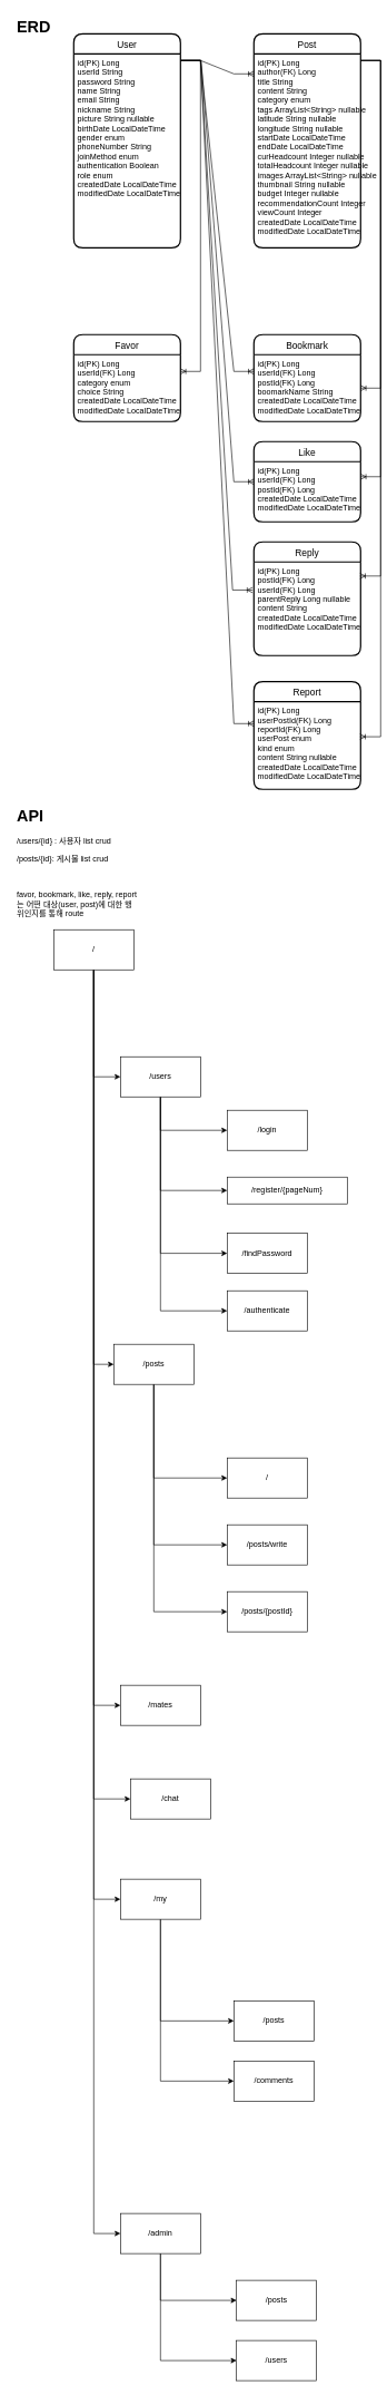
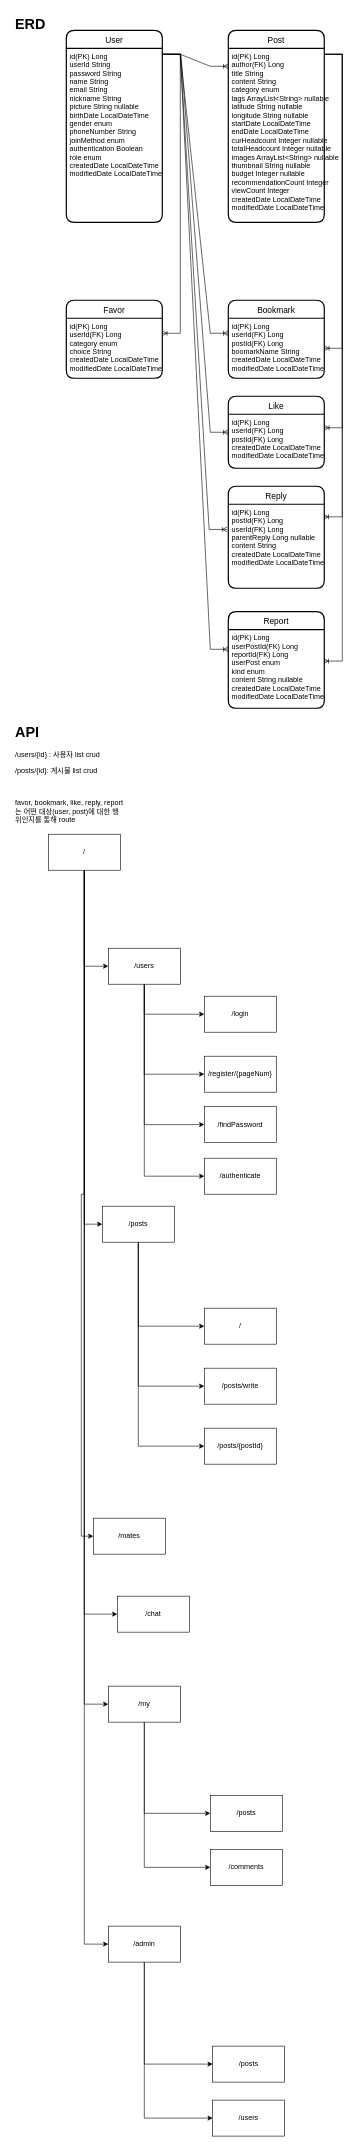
  <mxCell id="0" />
  <mxCell id="1" parent="0" />
  <mxCell id="2" value="User" style="swimlane;childLayout=stackLayout;horizontal=1;startSize=30;horizontalStack=0;rounded=1;fontSize=14;fontStyle=0;strokeWidth=2;resizeParent=0;resizeLast=1;shadow=0;dashed=0;align=center;" parent="1" vertex="1"><mxGeometry x="110" y="50" width="160" height="320" as="geometry" /></mxCell>
  <mxCell id="3" value="id(PK) Long&#10;userId String&#10;password String&#10;name String&#10;email String&#10;nickname String&#10;picture String nullable&#10;birthDate LocalDateTime&#10;gender enum&#10;phoneNumber String&#10;joinMethod enum&#10;authentication Boolean&#10;role enum&#10;createdDate LocalDateTime&#10;modifiedDate LocalDateTime" style="align=left;strokeColor=none;fillColor=none;spacingLeft=4;fontSize=12;verticalAlign=top;resizable=0;rotatable=0;part=1;" parent="2" vertex="1"><mxGeometry y="30" width="160" height="290" as="geometry" /></mxCell>
  <mxCell id="4" value="Post" style="swimlane;childLayout=stackLayout;horizontal=1;startSize=30;horizontalStack=0;rounded=1;fontSize=14;fontStyle=0;strokeWidth=2;resizeParent=0;resizeLast=1;shadow=0;dashed=0;align=center;" parent="1" vertex="1"><mxGeometry x="380" y="50" width="160" height="320" as="geometry" /></mxCell>
  <mxCell id="5" value="id(PK) Long&#10;author(FK) Long&#10;title String&#10;content String&#10;category enum&#10;tags ArrayList&lt;String&gt; nullable&#10;latitude String nullable&#10;longitude String nullable&#10;startDate LocalDateTime&#10;endDate LocalDateTime&#10;curHeadcount Integer nullable&#10;totalHeadcount Integer nullable&#10;images ArrayList&lt;String&gt; nullable&#10;thumbnail String nullable&#10;budget Integer nullable&#10;recommendationCount Integer&#10;viewCount Integer&#10;createdDate LocalDateTime&#10;modifiedDate LocalDateTime" style="align=left;strokeColor=none;fillColor=none;spacingLeft=4;fontSize=12;verticalAlign=top;resizable=0;rotatable=0;part=1;" parent="4" vertex="1"><mxGeometry y="30" width="160" height="290" as="geometry" /></mxCell>
  <mxCell id="6" value="" style="edgeStyle=entityRelationEdgeStyle;fontSize=12;html=1;endArrow=ERoneToMany;rounded=0;" parent="1" edge="1"><mxGeometry width="100" height="100" relative="1" as="geometry"><mxPoint x="270" y="90" as="sourcePoint" /><mxPoint x="380" y="110" as="targetPoint" /></mxGeometry></mxCell>
  <mxCell id="7" value="Bookmark" style="swimlane;childLayout=stackLayout;horizontal=1;startSize=30;horizontalStack=0;rounded=1;fontSize=14;fontStyle=0;strokeWidth=2;resizeParent=0;resizeLast=1;shadow=0;dashed=0;align=center;" parent="1" vertex="1"><mxGeometry x="380" y="500" width="160" height="130" as="geometry" /></mxCell>
  <mxCell id="8" value="id(PK) Long&#10;userId(FK) Long&#10;postId(FK) Long&#10;boomarkName String&#10;createdDate LocalDateTime&#10;modifiedDate LocalDateTime" style="align=left;strokeColor=none;fillColor=none;spacingLeft=4;fontSize=12;verticalAlign=top;resizable=0;rotatable=0;part=1;" parent="7" vertex="1"><mxGeometry y="30" width="160" height="100" as="geometry" /></mxCell>
  <mxCell id="9" value="Report" style="swimlane;childLayout=stackLayout;horizontal=1;startSize=30;horizontalStack=0;rounded=1;fontSize=14;fontStyle=0;strokeWidth=2;resizeParent=0;resizeLast=1;shadow=0;dashed=0;align=center;" parent="1" vertex="1"><mxGeometry x="380" y="1019" width="160" height="161" as="geometry" /></mxCell>
  <mxCell id="10" value="id(PK) Long&#10;userPostId(FK) Long&#10;reportId(FK) Long&#10;userPost enum&#10;kind enum&#10;content String nullable&#10;createdDate LocalDateTime&#10;modifiedDate LocalDateTime" style="align=left;strokeColor=none;fillColor=none;spacingLeft=4;fontSize=12;verticalAlign=top;resizable=0;rotatable=0;part=1;" parent="9" vertex="1"><mxGeometry y="30" width="160" height="131" as="geometry" /></mxCell>
  <mxCell id="11" value="Like" style="swimlane;childLayout=stackLayout;horizontal=1;startSize=30;horizontalStack=0;rounded=1;fontSize=14;fontStyle=0;strokeWidth=2;resizeParent=0;resizeLast=1;shadow=0;dashed=0;align=center;" parent="1" vertex="1"><mxGeometry x="380" y="660" width="160" height="120" as="geometry" /></mxCell>
  <mxCell id="12" value="id(PK) Long&#10;userId(FK) Long&#10;postId(FK) Long&#10;createdDate LocalDateTime&#10;modifiedDate LocalDateTime" style="align=left;strokeColor=none;fillColor=none;spacingLeft=4;fontSize=12;verticalAlign=top;resizable=0;rotatable=0;part=1;" parent="11" vertex="1"><mxGeometry y="30" width="160" height="90" as="geometry" /></mxCell>
  <mxCell id="13" value="" style="edgeStyle=entityRelationEdgeStyle;fontSize=12;html=1;endArrow=ERoneToMany;rounded=0;exitX=1;exitY=0.034;exitDx=0;exitDy=0;exitPerimeter=0;entryX=0;entryY=0.25;entryDx=0;entryDy=0;" parent="1" source="3" target="8" edge="1"><mxGeometry width="100" height="100" relative="1" as="geometry"><mxPoint x="10" y="570" as="sourcePoint" /><mxPoint x="110" y="470" as="targetPoint" /></mxGeometry></mxCell>
  <mxCell id="14" value="" style="edgeStyle=entityRelationEdgeStyle;fontSize=12;html=1;endArrow=ERoneToMany;rounded=0;entryX=1;entryY=0.5;entryDx=0;entryDy=0;" parent="1" target="8" edge="1"><mxGeometry width="100" height="100" relative="1" as="geometry"><mxPoint x="540" y="90" as="sourcePoint" /><mxPoint x="640" y="-10" as="targetPoint" /></mxGeometry></mxCell>
  <mxCell id="15" value="" style="edgeStyle=entityRelationEdgeStyle;fontSize=12;html=1;endArrow=ERoneToMany;rounded=0;entryX=0;entryY=0.5;entryDx=0;entryDy=0;exitX=1.006;exitY=0.034;exitDx=0;exitDy=0;exitPerimeter=0;" parent="1" source="3" target="11" edge="1"><mxGeometry width="100" height="100" relative="1" as="geometry"><mxPoint x="270" y="120" as="sourcePoint" /><mxPoint x="370" y="20" as="targetPoint" /></mxGeometry></mxCell>
  <mxCell id="16" value="" style="edgeStyle=entityRelationEdgeStyle;fontSize=12;html=1;endArrow=ERoneToMany;rounded=0;entryX=1;entryY=0.25;entryDx=0;entryDy=0;" parent="1" target="12" edge="1"><mxGeometry width="100" height="100" relative="1" as="geometry"><mxPoint x="540" y="90" as="sourcePoint" /><mxPoint x="640" y="-20" as="targetPoint" /></mxGeometry></mxCell>
  <mxCell id="17" value="Reply" style="swimlane;childLayout=stackLayout;horizontal=1;startSize=30;horizontalStack=0;rounded=1;fontSize=14;fontStyle=0;strokeWidth=2;resizeParent=0;resizeLast=1;shadow=0;dashed=0;align=center;" parent="1" vertex="1"><mxGeometry x="380" y="810" width="160" height="170" as="geometry" /></mxCell>
  <mxCell id="18" value="id(PK) Long&#10;postId(FK) Long&#10;userId(FK) Long&#10;parentReply Long nullable&#10;content String&#10;createdDate LocalDateTime&#10;modifiedDate LocalDateTime&#10;" style="align=left;strokeColor=none;fillColor=none;spacingLeft=4;fontSize=12;verticalAlign=top;resizable=0;rotatable=0;part=1;" parent="17" vertex="1"><mxGeometry y="30" width="160" height="140" as="geometry" /></mxCell>
  <mxCell id="19" value="" style="edgeStyle=entityRelationEdgeStyle;fontSize=12;html=1;endArrow=ERoneToMany;rounded=0;entryX=0.994;entryY=0.15;entryDx=0;entryDy=0;entryPerimeter=0;" parent="1" target="18" edge="1"><mxGeometry width="100" height="100" relative="1" as="geometry"><mxPoint x="540" y="90" as="sourcePoint" /><mxPoint x="640" y="-10" as="targetPoint" /></mxGeometry></mxCell>
  <mxCell id="20" value="" style="edgeStyle=entityRelationEdgeStyle;fontSize=12;html=1;endArrow=ERoneToMany;rounded=0;entryX=-0.012;entryY=0.3;entryDx=0;entryDy=0;entryPerimeter=0;" parent="1" target="18" edge="1"><mxGeometry width="100" height="100" relative="1" as="geometry"><mxPoint x="270" y="90" as="sourcePoint" /><mxPoint x="370" y="-10" as="targetPoint" /></mxGeometry></mxCell>
  <mxCell id="21" value="Favor" style="swimlane;childLayout=stackLayout;horizontal=1;startSize=30;horizontalStack=0;rounded=1;fontSize=14;fontStyle=0;strokeWidth=2;resizeParent=0;resizeLast=1;shadow=0;dashed=0;align=center;" parent="1" vertex="1"><mxGeometry x="110" y="500" width="160" height="130" as="geometry" /></mxCell>
  <mxCell id="22" value="id(PK) Long&#10;userId(FK) Long&#10;category enum&#10;choice String&#10;createdDate LocalDateTime&#10;modifiedDate LocalDateTime" style="align=left;strokeColor=none;fillColor=none;spacingLeft=4;fontSize=12;verticalAlign=top;resizable=0;rotatable=0;part=1;" parent="21" vertex="1"><mxGeometry y="30" width="160" height="100" as="geometry" /></mxCell>
  <mxCell id="23" value="" style="edgeStyle=entityRelationEdgeStyle;fontSize=12;html=1;endArrow=ERoneToMany;rounded=0;entryX=1;entryY=0.25;entryDx=0;entryDy=0;" parent="1" target="22" edge="1"><mxGeometry width="100" height="100" relative="1" as="geometry"><mxPoint x="270" y="90" as="sourcePoint" /><mxPoint x="370" y="-10" as="targetPoint" /></mxGeometry></mxCell>
  <mxCell id="24" value="" style="edgeStyle=entityRelationEdgeStyle;fontSize=12;html=1;endArrow=ERoneToMany;rounded=0;entryX=0;entryY=0.25;entryDx=0;entryDy=0;" parent="1" target="10" edge="1"><mxGeometry width="100" height="100" relative="1" as="geometry"><mxPoint x="270" y="90" as="sourcePoint" /><mxPoint x="370" y="-10" as="targetPoint" /></mxGeometry></mxCell>
  <mxCell id="25" value="" style="edgeStyle=entityRelationEdgeStyle;fontSize=12;html=1;endArrow=ERoneToMany;rounded=0;entryX=0.994;entryY=0.4;entryDx=0;entryDy=0;entryPerimeter=0;" parent="1" target="10" edge="1"><mxGeometry width="100" height="100" relative="1" as="geometry"><mxPoint x="540" y="90" as="sourcePoint" /><mxPoint x="640" y="-10" as="targetPoint" /></mxGeometry></mxCell>
  <mxCell id="26" value="&lt;h1&gt;API&lt;/h1&gt;&lt;p&gt;/users/{id} : 사용자 list crud&lt;/p&gt;&lt;p&gt;/posts/{id}: 게시물 list crud&lt;/p&gt;&lt;p&gt;&lt;br&gt;&lt;/p&gt;&lt;p&gt;favor, bookmark, like, reply, report는 어떤 대상(user, post)에 대한 행위인지를 통해 route&lt;/p&gt;" style="text;html=1;strokeColor=none;fillColor=none;spacing=5;spacingTop=-20;whiteSpace=wrap;overflow=hidden;rounded=0;" parent="1" vertex="1"><mxGeometry x="20" y="1200" width="190" height="360" as="geometry" /></mxCell>
  <mxCell id="27" value="&lt;h1&gt;ERD&lt;/h1&gt;" style="text;html=1;strokeColor=none;fillColor=none;spacing=5;spacingTop=-20;whiteSpace=wrap;overflow=hidden;rounded=0;" parent="1" vertex="1"><mxGeometry x="20" y="20" width="190" height="120" as="geometry" /></mxCell>
  <mxCell id="28" style="edgeStyle=orthogonalEdgeStyle;rounded=0;orthogonalLoop=1;jettySize=auto;html=1;exitX=0.5;exitY=1;exitDx=0;exitDy=0;entryX=0;entryY=0.5;entryDx=0;entryDy=0;" edge="1" parent="1" source="34" target="39"><mxGeometry relative="1" as="geometry" /></mxCell>
  <mxCell id="29" style="edgeStyle=orthogonalEdgeStyle;rounded=0;orthogonalLoop=1;jettySize=auto;html=1;exitX=0.5;exitY=1;exitDx=0;exitDy=0;entryX=0;entryY=0.5;entryDx=0;entryDy=0;" edge="1" parent="1" source="34" target="42"><mxGeometry relative="1" as="geometry" /></mxCell>
  <mxCell id="30" style="edgeStyle=orthogonalEdgeStyle;rounded=0;orthogonalLoop=1;jettySize=auto;html=1;exitX=0.5;exitY=1;exitDx=0;exitDy=0;entryX=0;entryY=0.5;entryDx=0;entryDy=0;" edge="1" parent="1" source="34" target="43"><mxGeometry relative="1" as="geometry" /></mxCell>
  <mxCell id="31" style="edgeStyle=orthogonalEdgeStyle;rounded=0;orthogonalLoop=1;jettySize=auto;html=1;exitX=0.5;exitY=1;exitDx=0;exitDy=0;entryX=0;entryY=0.5;entryDx=0;entryDy=0;" edge="1" parent="1" source="34" target="46"><mxGeometry relative="1" as="geometry" /></mxCell>
  <mxCell id="32" style="edgeStyle=orthogonalEdgeStyle;rounded=0;orthogonalLoop=1;jettySize=auto;html=1;exitX=0.5;exitY=1;exitDx=0;exitDy=0;entryX=0;entryY=0.5;entryDx=0;entryDy=0;" edge="1" parent="1" source="34" target="51"><mxGeometry relative="1" as="geometry" /></mxCell>
  <mxCell id="33" style="edgeStyle=orthogonalEdgeStyle;rounded=0;orthogonalLoop=1;jettySize=auto;html=1;exitX=0.5;exitY=1;exitDx=0;exitDy=0;entryX=0;entryY=0.5;entryDx=0;entryDy=0;" edge="1" parent="1" source="34" target="58"><mxGeometry relative="1" as="geometry" /></mxCell>
  <mxCell id="34" value="/" style="rounded=0;whiteSpace=wrap;html=1;" vertex="1" parent="1"><mxGeometry x="80" y="1390" width="120" height="60" as="geometry" /></mxCell>
- <mxCell id="35" value="/register/{pageNum}" style="rounded=0;whiteSpace=wrap;html=1;" vertex="1" parent="1"><mxGeometry x="340" y="1760" width="180" height="40" as="geometry" /></mxCell>
+ <mxCell id="35" value="/register/{pageNum}" style="rounded=0;whiteSpace=wrap;html=1;" vertex="1" parent="1"><mxGeometry x="340" y="1760" width="120" height="60" as="geometry" /></mxCell>
  <mxCell id="36" style="edgeStyle=orthogonalEdgeStyle;rounded=0;orthogonalLoop=1;jettySize=auto;html=1;exitX=0.5;exitY=1;exitDx=0;exitDy=0;entryX=0;entryY=0.5;entryDx=0;entryDy=0;" edge="1" parent="1" source="39" target="40"><mxGeometry relative="1" as="geometry" /></mxCell>
  <mxCell id="37" style="edgeStyle=orthogonalEdgeStyle;rounded=0;orthogonalLoop=1;jettySize=auto;html=1;exitX=0.5;exitY=1;exitDx=0;exitDy=0;entryX=0;entryY=0.5;entryDx=0;entryDy=0;" edge="1" parent="1" source="39" target="41"><mxGeometry relative="1" as="geometry" /></mxCell>
  <mxCell id="38" style="edgeStyle=orthogonalEdgeStyle;rounded=0;orthogonalLoop=1;jettySize=auto;html=1;exitX=0.5;exitY=1;exitDx=0;exitDy=0;entryX=0;entryY=0.5;entryDx=0;entryDy=0;" edge="1" parent="1" source="39" target="61"><mxGeometry relative="1" as="geometry" /></mxCell>
  <mxCell id="39" value="/posts" style="rounded=0;whiteSpace=wrap;html=1;" vertex="1" parent="1"><mxGeometry x="170" y="2010" width="120" height="60" as="geometry" /></mxCell>
  <mxCell id="40" value="/posts/write" style="rounded=0;whiteSpace=wrap;html=1;" vertex="1" parent="1"><mxGeometry x="340" y="2280" width="120" height="60" as="geometry" /></mxCell>
  <mxCell id="41" value="/posts/{postId}" style="rounded=0;whiteSpace=wrap;html=1;" vertex="1" parent="1"><mxGeometry x="340" y="2380" width="120" height="60" as="geometry" /></mxCell>
- <mxCell id="42" value="/mates" style="rounded=0;whiteSpace=wrap;html=1;" vertex="1" parent="1"><mxGeometry x="180" y="2520" width="120" height="60" as="geometry" /></mxCell>
+ <mxCell id="42" value="/mates" style="rounded=0;whiteSpace=wrap;html=1;" vertex="1" parent="1"><mxGeometry x="155" y="2530" width="120" height="60" as="geometry" /></mxCell>
  <mxCell id="43" value="/chat" style="rounded=0;whiteSpace=wrap;html=1;" vertex="1" parent="1"><mxGeometry x="195" y="2660" width="120" height="60" as="geometry" /></mxCell>
  <mxCell id="44" style="edgeStyle=orthogonalEdgeStyle;rounded=0;orthogonalLoop=1;jettySize=auto;html=1;exitX=0.5;exitY=1;exitDx=0;exitDy=0;entryX=0;entryY=0.5;entryDx=0;entryDy=0;" edge="1" parent="1" source="46" target="47"><mxGeometry relative="1" as="geometry" /></mxCell>
  <mxCell id="45" style="edgeStyle=orthogonalEdgeStyle;rounded=0;orthogonalLoop=1;jettySize=auto;html=1;exitX=0.5;exitY=1;exitDx=0;exitDy=0;entryX=0;entryY=0.5;entryDx=0;entryDy=0;" edge="1" parent="1" source="46" target="48"><mxGeometry relative="1" as="geometry" /></mxCell>
  <mxCell id="46" value="/my" style="rounded=0;whiteSpace=wrap;html=1;" vertex="1" parent="1"><mxGeometry x="180" y="2810" width="120" height="60" as="geometry" /></mxCell>
  <mxCell id="47" value="/posts" style="rounded=0;whiteSpace=wrap;html=1;" vertex="1" parent="1"><mxGeometry x="350" y="2992" width="120" height="60" as="geometry" /></mxCell>
  <mxCell id="48" value="/comments" style="rounded=0;whiteSpace=wrap;html=1;" vertex="1" parent="1"><mxGeometry x="350" y="3082" width="120" height="60" as="geometry" /></mxCell>
  <mxCell id="49" style="edgeStyle=orthogonalEdgeStyle;rounded=0;orthogonalLoop=1;jettySize=auto;html=1;exitX=0.5;exitY=1;exitDx=0;exitDy=0;entryX=0;entryY=0.5;entryDx=0;entryDy=0;" edge="1" parent="1" source="51" target="52"><mxGeometry relative="1" as="geometry" /></mxCell>
  <mxCell id="50" style="edgeStyle=orthogonalEdgeStyle;rounded=0;orthogonalLoop=1;jettySize=auto;html=1;exitX=0.5;exitY=1;exitDx=0;exitDy=0;entryX=0;entryY=0.5;entryDx=0;entryDy=0;" edge="1" parent="1" source="51" target="53"><mxGeometry relative="1" as="geometry"><mxPoint x="350" y="3500" as="targetPoint" /></mxGeometry></mxCell>
- <mxCell id="51" value="/admin" style="rounded=0;whiteSpace=wrap;html=1;" vertex="1" parent="1"><mxGeometry x="180" y="3310" width="120" height="60" as="geometry" /></mxCell>
+ <mxCell id="51" value="/admin" style="rounded=0;whiteSpace=wrap;html=1;" vertex="1" parent="1"><mxGeometry x="180" y="3210" width="120" height="60" as="geometry" /></mxCell>
  <mxCell id="52" value="/users" style="rounded=0;whiteSpace=wrap;html=1;" vertex="1" parent="1"><mxGeometry x="354" y="3500" width="120" height="60" as="geometry" /></mxCell>
  <mxCell id="53" value="/posts" style="rounded=0;whiteSpace=wrap;html=1;" vertex="1" parent="1"><mxGeometry x="354" y="3410" width="120" height="60" as="geometry" /></mxCell>
  <mxCell id="54" style="edgeStyle=orthogonalEdgeStyle;rounded=0;orthogonalLoop=1;jettySize=auto;html=1;exitX=0.5;exitY=1;exitDx=0;exitDy=0;entryX=0;entryY=0.5;entryDx=0;entryDy=0;" edge="1" parent="1" source="58" target="59"><mxGeometry relative="1" as="geometry" /></mxCell>
  <mxCell id="55" style="edgeStyle=orthogonalEdgeStyle;rounded=0;orthogonalLoop=1;jettySize=auto;html=1;exitX=0.5;exitY=1;exitDx=0;exitDy=0;entryX=0;entryY=0.5;entryDx=0;entryDy=0;" edge="1" parent="1" source="58" target="35"><mxGeometry relative="1" as="geometry" /></mxCell>
  <mxCell id="56" style="edgeStyle=orthogonalEdgeStyle;rounded=0;orthogonalLoop=1;jettySize=auto;html=1;exitX=0.5;exitY=1;exitDx=0;exitDy=0;entryX=0;entryY=0.5;entryDx=0;entryDy=0;" edge="1" parent="1" source="58" target="60"><mxGeometry relative="1" as="geometry" /></mxCell>
  <mxCell id="57" style="edgeStyle=orthogonalEdgeStyle;rounded=0;orthogonalLoop=1;jettySize=auto;html=1;exitX=0.5;exitY=1;exitDx=0;exitDy=0;entryX=0;entryY=0.5;entryDx=0;entryDy=0;" edge="1" parent="1" source="58" target="62"><mxGeometry relative="1" as="geometry" /></mxCell>
  <mxCell id="58" value="/users" style="rounded=0;whiteSpace=wrap;html=1;" vertex="1" parent="1"><mxGeometry x="180" y="1580" width="120" height="60" as="geometry" /></mxCell>
  <mxCell id="59" value="/login" style="rounded=0;whiteSpace=wrap;html=1;" vertex="1" parent="1"><mxGeometry x="340" y="1660" width="120" height="60" as="geometry" /></mxCell>
  <mxCell id="60" value="/findPassword" style="rounded=0;whiteSpace=wrap;html=1;" vertex="1" parent="1"><mxGeometry x="340" y="1844" width="120" height="60" as="geometry" /></mxCell>
  <mxCell id="61" value="/" style="rounded=0;whiteSpace=wrap;html=1;" vertex="1" parent="1"><mxGeometry x="340" y="2180" width="120" height="60" as="geometry" /></mxCell>
  <mxCell id="62" value="/authenticate" style="rounded=0;whiteSpace=wrap;html=1;" vertex="1" parent="1"><mxGeometry x="340" y="1930" width="120" height="60" as="geometry" /></mxCell>
